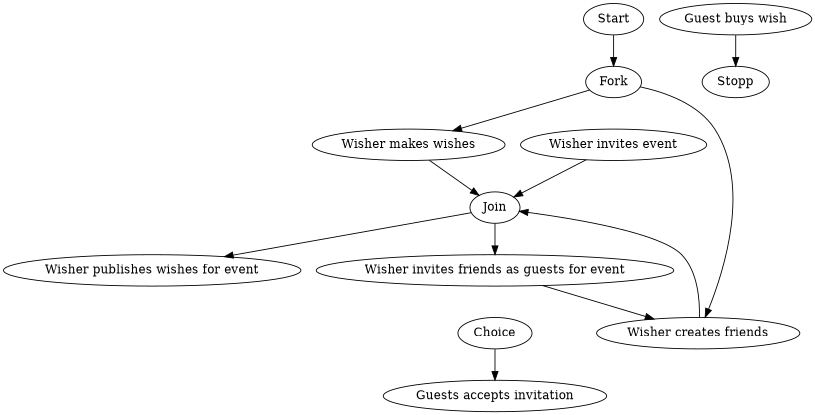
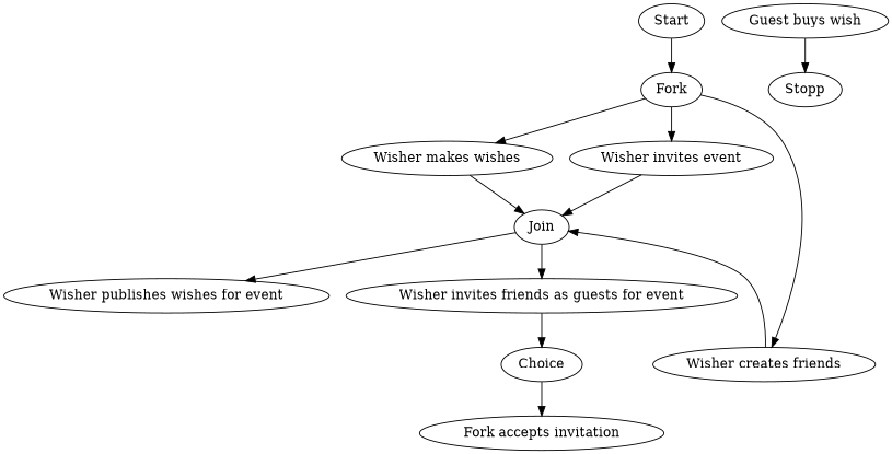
  digraph {
    n1 [label=Start]
    n2 [label=Fork]
    n3 [label="Wisher makes wishes"]
    n4 [label="Wisher invites event"]
    n5 [label="Wisher creates friends"]
    n6 [label=Join]
    n7 [label="Wisher publishes wishes for event"]
    n8 [label="Wisher invites friends as guests for event"]
    n9 [label=Choice]
-   n10 [label="Guests accepts invitation"]
+   n10 [label="Fork accepts invitation"]
    n11 [label="Guest buys wish"]
    n12 [label=Stopp]
    n1 -> n2
    n2 -> n3
+   n2 -> n4
    n2 -> n5
    n3 -> n6
    n4 -> n6
    n5 -> n6
    n6 -> n7
    n6 -> n8
-   n8 -> n5
+   n8 -> n9
    n9 -> n10
    n11 -> n12
  }
